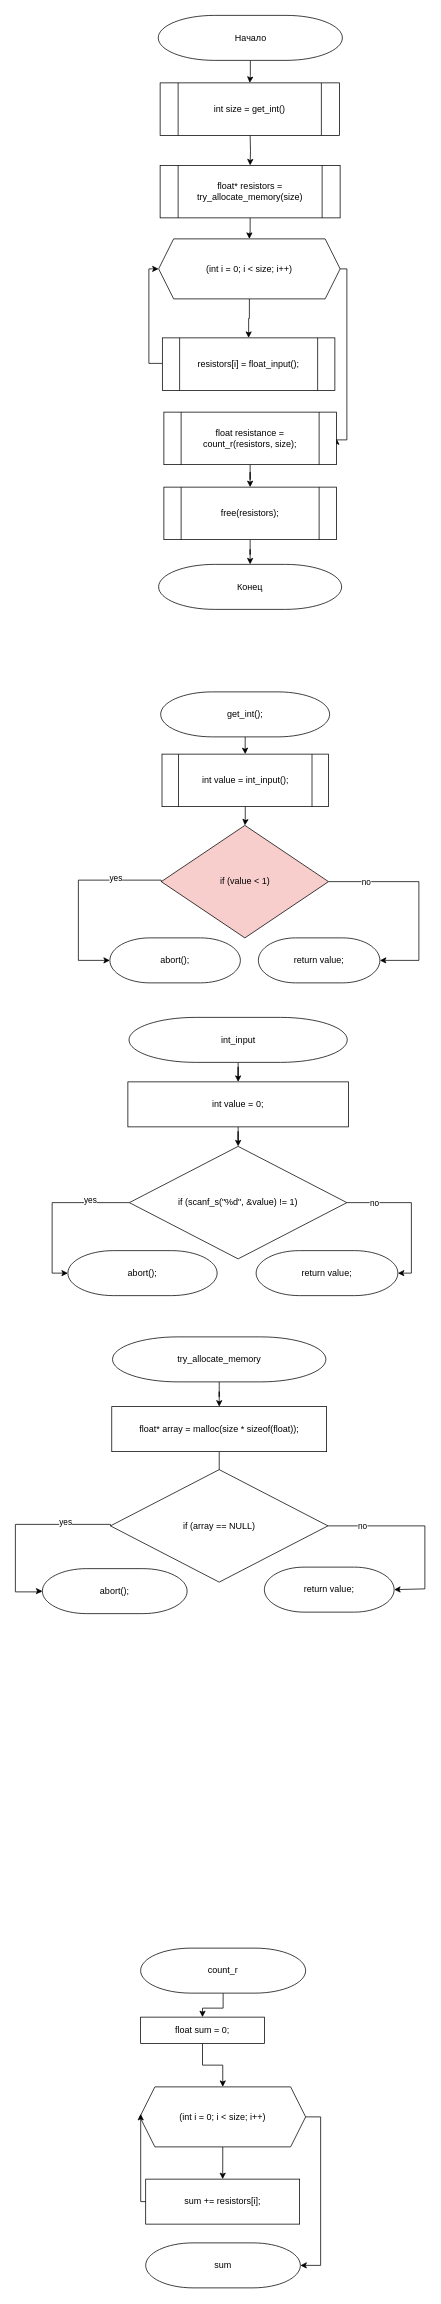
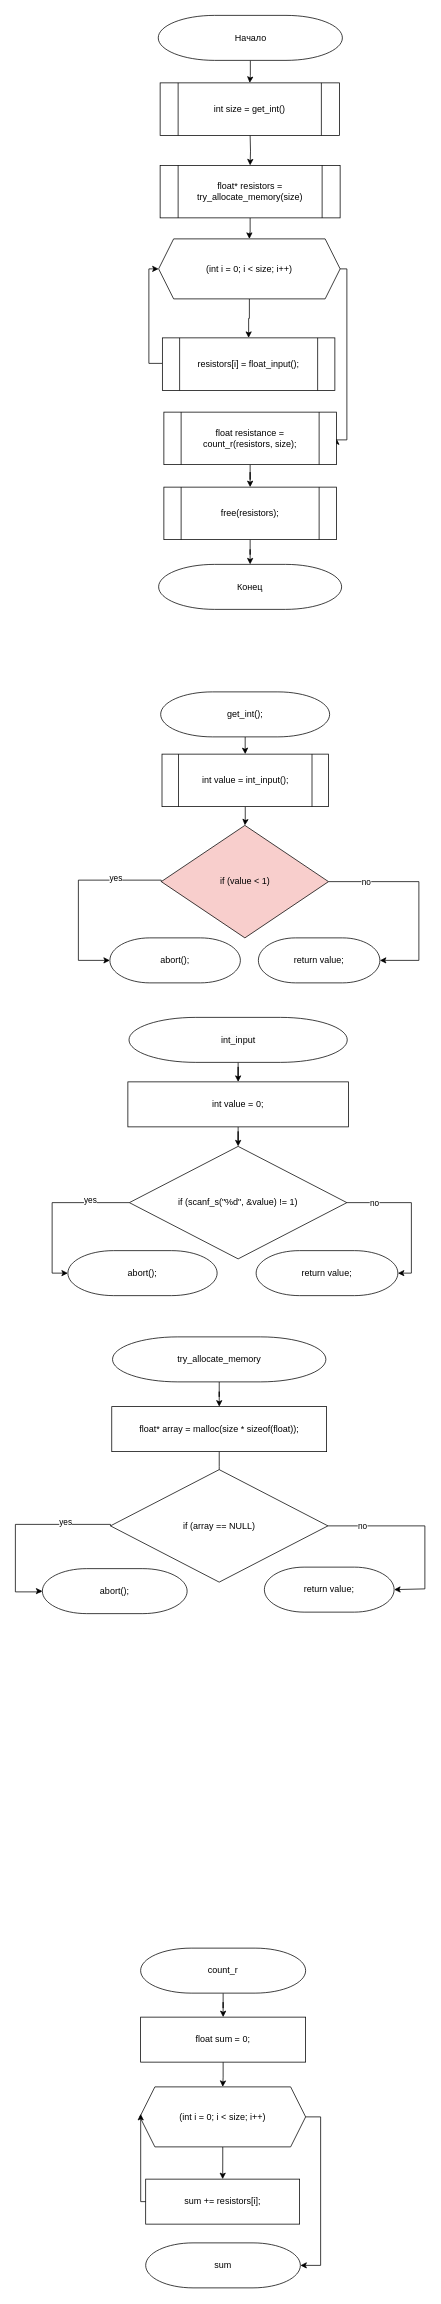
  <mxCell id="0" />
  <mxCell id="1" parent="0" />
  <mxCell id="2" value="" style="edgeStyle=orthogonalEdgeStyle;rounded=0;orthogonalLoop=1;jettySize=auto;html=1;" parent="1" source="3" target="20" edge="1"><mxGeometry relative="1" as="geometry" /></mxCell>
  <mxCell id="3" value="float* resistors = try_allocate_memory(size)" style="shape=process;whiteSpace=wrap;html=1;backgroundOutline=1;" parent="1" vertex="1"><mxGeometry x="213" y="220" width="240" height="70" as="geometry" /></mxCell>
  <mxCell id="4" style="edgeStyle=orthogonalEdgeStyle;rounded=0;orthogonalLoop=1;jettySize=auto;html=1;entryX=0.5;entryY=0;entryDx=0;entryDy=0;" parent="1" target="3" edge="1"><mxGeometry relative="1" as="geometry"><mxPoint x="333" y="180" as="sourcePoint" /></mxGeometry></mxCell>
  <mxCell id="5" style="edgeStyle=orthogonalEdgeStyle;rounded=0;orthogonalLoop=1;jettySize=auto;html=1;entryX=1;entryY=0.5;entryDx=0;entryDy=0;exitX=1;exitY=0.5;exitDx=0;exitDy=0;entryPerimeter=0;" parent="1" source="9" target="17" edge="1"><mxGeometry relative="1" as="geometry"><mxPoint x="466.5" y="1174" as="sourcePoint" /><mxPoint x="536.5" y="1354" as="targetPoint" /><Array as="points"><mxPoint x="558" y="1175" /><mxPoint x="558" y="1280" /></Array></mxGeometry></mxCell>
  <mxCell id="6" value="no" style="edgeLabel;html=1;align=center;verticalAlign=middle;resizable=0;points=[];" parent="5" vertex="1" connectable="0"><mxGeometry x="-0.638" relative="1" as="geometry"><mxPoint as="offset" /></mxGeometry></mxCell>
  <mxCell id="7" style="edgeStyle=orthogonalEdgeStyle;rounded=0;orthogonalLoop=1;jettySize=auto;html=1;entryX=0;entryY=0.5;entryDx=0;entryDy=0;exitX=0;exitY=0.5;exitDx=0;exitDy=0;entryPerimeter=0;" parent="1" source="9" target="16" edge="1"><mxGeometry relative="1" as="geometry"><mxPoint x="186.5" y="1174" as="sourcePoint" /><mxPoint x="111.5" y="1354" as="targetPoint" /><Array as="points"><mxPoint x="215" y="1173" /><mxPoint x="104" y="1173" /><mxPoint x="104" y="1280" /></Array></mxGeometry></mxCell>
  <mxCell id="8" value="yes" style="edgeLabel;html=1;align=center;verticalAlign=middle;resizable=0;points=[];" parent="7" vertex="1" connectable="0"><mxGeometry x="-0.517" y="-4" relative="1" as="geometry"><mxPoint as="offset" /></mxGeometry></mxCell>
  <mxCell id="9" value="if (value &amp;lt; 1)" style="rhombus;whiteSpace=wrap;html=1;fillColor=#f8cecc;" parent="1" vertex="1"><mxGeometry x="214.5" y="1100" width="223" height="150" as="geometry" /></mxCell>
  <mxCell id="10" value="int size = get_int()" style="shape=process;whiteSpace=wrap;html=1;backgroundOutline=1;" parent="1" vertex="1"><mxGeometry x="213" y="110" width="239" height="70" as="geometry" /></mxCell>
  <mxCell id="11" value="" style="edgeStyle=orthogonalEdgeStyle;rounded=0;orthogonalLoop=1;jettySize=auto;html=1;" parent="1" source="12" target="10" edge="1"><mxGeometry relative="1" as="geometry" /></mxCell>
  <mxCell id="12" value="Начало" style="strokeWidth=1;html=1;shape=mxgraph.flowchart.terminator;whiteSpace=wrap;" parent="1" vertex="1"><mxGeometry x="210.5" y="20" width="245.5" height="60" as="geometry" /></mxCell>
  <mxCell id="13" value="Конец" style="strokeWidth=1;html=1;shape=mxgraph.flowchart.terminator;whiteSpace=wrap;" parent="1" vertex="1"><mxGeometry x="211" y="752" width="244" height="60" as="geometry" /></mxCell>
  <mxCell id="14" value="" style="edgeStyle=orthogonalEdgeStyle;rounded=0;orthogonalLoop=1;jettySize=auto;html=1;" parent="1" source="15" target="37" edge="1"><mxGeometry relative="1" as="geometry" /></mxCell>
  <mxCell id="15" value="get_int();" style="strokeWidth=1;html=1;shape=mxgraph.flowchart.terminator;whiteSpace=wrap;" parent="1" vertex="1"><mxGeometry x="213.74" y="922" width="225.26" height="60" as="geometry" /></mxCell>
  <mxCell id="16" value="&lt;font style=&quot;font-size: 12px;&quot;&gt;abort();&lt;/font&gt;" style="strokeWidth=1;html=1;shape=mxgraph.flowchart.terminator;whiteSpace=wrap;" parent="1" vertex="1"><mxGeometry x="146" y="1250" width="174" height="60" as="geometry" /></mxCell>
  <mxCell id="17" value="&lt;font style=&quot;font-size: 12px;&quot;&gt;return value;&lt;/font&gt;" style="strokeWidth=1;html=1;shape=mxgraph.flowchart.terminator;whiteSpace=wrap;" parent="1" vertex="1"><mxGeometry x="344" y="1250" width="162" height="60" as="geometry" /></mxCell>
  <mxCell id="18" value="" style="edgeStyle=orthogonalEdgeStyle;rounded=0;orthogonalLoop=1;jettySize=auto;html=1;" parent="1" source="20" target="22" edge="1"><mxGeometry relative="1" as="geometry" /></mxCell>
  <mxCell id="19" style="edgeStyle=orthogonalEdgeStyle;rounded=0;orthogonalLoop=1;jettySize=auto;html=1;entryX=1;entryY=0.5;entryDx=0;entryDy=0;" parent="1" source="20" target="24" edge="1"><mxGeometry relative="1" as="geometry"><Array as="points"><mxPoint x="462" y="358" /><mxPoint x="462" y="586" /></Array></mxGeometry></mxCell>
  <mxCell id="20" value="(int i = 0; i &amp;lt; size; i++)" style="shape=hexagon;perimeter=hexagonPerimeter2;whiteSpace=wrap;html=1;fixedSize=1;" parent="1" vertex="1"><mxGeometry x="211" y="318" width="242" height="80" as="geometry" /></mxCell>
  <mxCell id="21" style="edgeStyle=orthogonalEdgeStyle;rounded=0;orthogonalLoop=1;jettySize=auto;html=1;entryX=0;entryY=0.5;entryDx=0;entryDy=0;" parent="1" source="22" target="20" edge="1"><mxGeometry relative="1" as="geometry"><Array as="points"><mxPoint x="198" y="484" /><mxPoint x="198" y="358" /></Array></mxGeometry></mxCell>
  <mxCell id="22" value="resistors[i] = float_input();" style="shape=process;whiteSpace=wrap;html=1;backgroundOutline=1;" parent="1" vertex="1"><mxGeometry x="215.98" y="450" width="230.02" height="70" as="geometry" /></mxCell>
  <mxCell id="23" value="" style="edgeStyle=orthogonalEdgeStyle;rounded=0;orthogonalLoop=1;jettySize=auto;html=1;" parent="1" source="24" target="26" edge="1"><mxGeometry relative="1" as="geometry" /></mxCell>
  <mxCell id="24" value="float resistance = count_r(resistors, size);" style="shape=process;whiteSpace=wrap;html=1;backgroundOutline=1;" parent="1" vertex="1"><mxGeometry x="218" y="549" width="230" height="70" as="geometry" /></mxCell>
  <mxCell id="25" value="" style="edgeStyle=orthogonalEdgeStyle;rounded=0;orthogonalLoop=1;jettySize=auto;html=1;" parent="1" source="26" target="13" edge="1"><mxGeometry relative="1" as="geometry" /></mxCell>
  <mxCell id="26" value="free(resistors);" style="shape=process;whiteSpace=wrap;html=1;backgroundOutline=1;" parent="1" vertex="1"><mxGeometry x="218" y="649" width="230" height="70" as="geometry" /></mxCell>
  <mxCell id="27" style="edgeStyle=orthogonalEdgeStyle;rounded=0;orthogonalLoop=1;jettySize=auto;html=1;entryX=1;entryY=0.5;entryDx=0;entryDy=0;exitX=1;exitY=0.5;exitDx=0;exitDy=0;entryPerimeter=0;" parent="1" source="31" target="35" edge="1"><mxGeometry relative="1" as="geometry"><mxPoint x="455.5" y="1609" as="sourcePoint" /><mxPoint x="525.5" y="1789" as="targetPoint" /><Array as="points"><mxPoint x="548" y="1603" /><mxPoint x="548" y="1697" /></Array></mxGeometry></mxCell>
  <mxCell id="28" value="no" style="edgeLabel;html=1;align=center;verticalAlign=middle;resizable=0;points=[];" parent="27" vertex="1" connectable="0"><mxGeometry x="-0.638" relative="1" as="geometry"><mxPoint as="offset" /></mxGeometry></mxCell>
  <mxCell id="29" style="edgeStyle=orthogonalEdgeStyle;rounded=0;orthogonalLoop=1;jettySize=auto;html=1;entryX=0;entryY=0.5;entryDx=0;entryDy=0;exitX=0;exitY=0.5;exitDx=0;exitDy=0;entryPerimeter=0;" parent="1" source="31" target="34" edge="1"><mxGeometry relative="1" as="geometry"><mxPoint x="175.5" y="1609" as="sourcePoint" /><mxPoint x="100.5" y="1789" as="targetPoint" /><Array as="points"><mxPoint x="69" y="1603" /><mxPoint x="69" y="1697" /></Array></mxGeometry></mxCell>
  <mxCell id="30" value="yes" style="edgeLabel;html=1;align=center;verticalAlign=middle;resizable=0;points=[];" parent="29" vertex="1" connectable="0"><mxGeometry x="-0.517" y="-4" relative="1" as="geometry"><mxPoint as="offset" /></mxGeometry></mxCell>
  <mxCell id="31" value="if (scanf_s(&quot;%d&quot;, &amp;amp;value) != 1)" style="rhombus;whiteSpace=wrap;html=1;" parent="1" vertex="1"><mxGeometry x="172" y="1528" width="290" height="150" as="geometry" /></mxCell>
  <mxCell id="32" value="" style="edgeStyle=orthogonalEdgeStyle;rounded=0;orthogonalLoop=1;jettySize=auto;html=1;" parent="1" source="33" target="39" edge="1"><mxGeometry relative="1" as="geometry" /></mxCell>
  <mxCell id="33" value="&lt;div style=&quot;background-color: rgb(255, 255, 255);&quot;&gt;&lt;pre style=&quot;&quot;&gt;&lt;span style=&quot;font-family: Helvetica; white-space: normal; background-color: rgb(251, 251, 251);&quot;&gt;int_input&lt;/span&gt;&lt;font face=&quot;JetBrains Mono, monospace&quot;&gt;&lt;font color=&quot;#202020&quot;&gt;&lt;br&gt;&lt;/font&gt;&lt;/font&gt;&lt;/pre&gt;&lt;/div&gt;" style="strokeWidth=1;html=1;shape=mxgraph.flowchart.terminator;whiteSpace=wrap;" parent="1" vertex="1"><mxGeometry x="171.5" y="1356" width="291" height="60" as="geometry" /></mxCell>
  <mxCell id="34" value="&lt;font style=&quot;font-size: 12px;&quot;&gt;abort();&lt;/font&gt;" style="strokeWidth=1;html=1;shape=mxgraph.flowchart.terminator;whiteSpace=wrap;" parent="1" vertex="1"><mxGeometry x="90" y="1667" width="199" height="60" as="geometry" /></mxCell>
  <mxCell id="35" value="&lt;font style=&quot;font-size: 12px;&quot;&gt;return value;&lt;/font&gt;" style="strokeWidth=1;html=1;shape=mxgraph.flowchart.terminator;whiteSpace=wrap;" parent="1" vertex="1"><mxGeometry x="341" y="1667" width="189" height="60" as="geometry" /></mxCell>
  <mxCell id="36" value="" style="edgeStyle=orthogonalEdgeStyle;rounded=0;orthogonalLoop=1;jettySize=auto;html=1;" parent="1" source="37" target="9" edge="1"><mxGeometry relative="1" as="geometry" /></mxCell>
  <mxCell id="37" value="int value = int_input();" style="shape=process;whiteSpace=wrap;html=1;backgroundOutline=1;" parent="1" vertex="1"><mxGeometry x="215.5" y="1005" width="222" height="70" as="geometry" /></mxCell>
  <mxCell id="38" value="" style="edgeStyle=orthogonalEdgeStyle;rounded=0;orthogonalLoop=1;jettySize=auto;html=1;" parent="1" source="39" target="31" edge="1"><mxGeometry relative="1" as="geometry" /></mxCell>
  <mxCell id="39" value="int value = 0;" style="rounded=0;whiteSpace=wrap;html=1;" parent="1" vertex="1"><mxGeometry x="170" y="1442" width="294" height="60" as="geometry" /></mxCell>
  <mxCell id="40" style="edgeStyle=orthogonalEdgeStyle;rounded=0;orthogonalLoop=1;jettySize=auto;html=1;entryX=1;entryY=0.5;entryDx=0;entryDy=0;exitX=1;exitY=0.5;exitDx=0;exitDy=0;entryPerimeter=0;" parent="1" source="44" target="48" edge="1"><mxGeometry relative="1" as="geometry"><mxPoint x="432.53" y="2034" as="sourcePoint" /><mxPoint x="502.53" y="2214" as="targetPoint" /><Array as="points"><mxPoint x="566" y="2034" /><mxPoint x="566" y="2118" /></Array></mxGeometry></mxCell>
  <mxCell id="41" value="no" style="edgeLabel;html=1;align=center;verticalAlign=middle;resizable=0;points=[];" parent="40" vertex="1" connectable="0"><mxGeometry x="-0.638" relative="1" as="geometry"><mxPoint as="offset" /></mxGeometry></mxCell>
  <mxCell id="42" style="edgeStyle=orthogonalEdgeStyle;rounded=0;orthogonalLoop=1;jettySize=auto;html=1;entryX=0;entryY=0.5;entryDx=0;entryDy=0;exitX=0;exitY=0.5;exitDx=0;exitDy=0;entryPerimeter=0;" parent="1" source="44" target="47" edge="1"><mxGeometry relative="1" as="geometry"><mxPoint x="152.53" y="2034" as="sourcePoint" /><mxPoint x="77.53" y="2214" as="targetPoint" /><Array as="points"><mxPoint x="147" y="2032" /><mxPoint x="20" y="2032" /><mxPoint x="20" y="2122" /><mxPoint x="54" y="2122" /><mxPoint x="54" y="2121" /></Array></mxGeometry></mxCell>
  <mxCell id="43" value="yes" style="edgeLabel;html=1;align=center;verticalAlign=middle;resizable=0;points=[];" parent="42" vertex="1" connectable="0"><mxGeometry x="-0.517" y="-4" relative="1" as="geometry"><mxPoint as="offset" /></mxGeometry></mxCell>
  <mxCell id="44" value="if (array == NULL)" style="rhombus;whiteSpace=wrap;html=1;" parent="1" vertex="1"><mxGeometry x="146.76" y="1959" width="290" height="150" as="geometry" /></mxCell>
  <mxCell id="45" value="" style="edgeStyle=orthogonalEdgeStyle;rounded=0;orthogonalLoop=1;jettySize=auto;html=1;" parent="1" source="46" target="50" edge="1"><mxGeometry relative="1" as="geometry" /></mxCell>
  <mxCell id="46" value="&lt;div style=&quot;background-color: rgb(255, 255, 255);&quot;&gt;&lt;pre style=&quot;&quot;&gt;&lt;font style=&quot;&quot;&gt;&lt;font face=&quot;Helvetica&quot;&gt;&lt;span style=&quot;white-space: normal;&quot;&gt;try_allocate_memory&lt;/span&gt;&lt;/font&gt;&lt;font face=&quot;JetBrains Mono, monospace&quot; color=&quot;#202020&quot;&gt;&lt;br&gt;&lt;/font&gt;&lt;/font&gt;&lt;/pre&gt;&lt;/div&gt;" style="strokeWidth=1;html=1;shape=mxgraph.flowchart.terminator;whiteSpace=wrap;" parent="1" vertex="1"><mxGeometry x="149.53" y="1782" width="284.47" height="60" as="geometry" /></mxCell>
  <mxCell id="47" value="&lt;font style=&quot;font-size: 12px;&quot;&gt;abort();&lt;/font&gt;" style="strokeWidth=1;html=1;shape=mxgraph.flowchart.terminator;whiteSpace=wrap;" parent="1" vertex="1"><mxGeometry x="56" y="2091" width="193" height="60" as="geometry" /></mxCell>
  <mxCell id="48" value="&lt;font style=&quot;font-size: 12px;&quot;&gt;return value;&lt;/font&gt;" style="strokeWidth=1;html=1;shape=mxgraph.flowchart.terminator;whiteSpace=wrap;" parent="1" vertex="1"><mxGeometry x="352" y="2089" width="173" height="60" as="geometry" /></mxCell>
  <mxCell id="49" value="" style="edgeStyle=orthogonalEdgeStyle;rounded=0;orthogonalLoop=1;jettySize=auto;html=1;endArrow=none;" parent="1" source="50" target="44" edge="1"><mxGeometry relative="1" as="geometry" /></mxCell>
  <mxCell id="50" value="float* array = malloc(size * sizeof(float));" style="rounded=0;whiteSpace=wrap;html=1;" parent="1" vertex="1"><mxGeometry x="148.53" y="1875" width="286.47" height="60" as="geometry" /></mxCell>
  <mxCell id="51" value="" style="edgeStyle=orthogonalEdgeStyle;rounded=0;orthogonalLoop=1;jettySize=auto;html=1;" parent="1" source="52" target="54" edge="1"><mxGeometry relative="1" as="geometry" /></mxCell>
  <mxCell id="52" value="&lt;div style=&quot;background-color: rgb(255, 255, 255);&quot;&gt;&lt;pre style=&quot;&quot;&gt;&lt;font style=&quot;&quot;&gt;&lt;font face=&quot;Helvetica&quot;&gt;&lt;span style=&quot;white-space: normal;&quot;&gt;count_r&lt;/span&gt;&lt;/font&gt;&lt;font face=&quot;JetBrains Mono, monospace&quot; color=&quot;#202020&quot;&gt;&lt;br&gt;&lt;/font&gt;&lt;/font&gt;&lt;/pre&gt;&lt;/div&gt;" style="strokeWidth=1;html=1;shape=mxgraph.flowchart.terminator;whiteSpace=wrap;" parent="1" vertex="1"><mxGeometry x="187" y="2597" width="220" height="60" as="geometry" /></mxCell>
  <mxCell id="53" value="" style="edgeStyle=orthogonalEdgeStyle;rounded=0;orthogonalLoop=1;jettySize=auto;html=1;" parent="1" source="54" target="56" edge="1"><mxGeometry relative="1" as="geometry" /></mxCell>
- <mxCell id="54" value="float sum = 0;" style="rounded=0;whiteSpace=wrap;html=1;" parent="1" vertex="1"><mxGeometry x="187" y="2689" width="165" height="35" as="geometry" /></mxCell>
+ <mxCell id="54" value="float sum = 0;" style="rounded=0;whiteSpace=wrap;html=1;" parent="1" vertex="1"><mxGeometry x="187" y="2689" width="220" height="60" as="geometry" /></mxCell>
  <mxCell id="55" value="" style="edgeStyle=orthogonalEdgeStyle;rounded=0;orthogonalLoop=1;jettySize=auto;html=1;" parent="1" source="56" target="57" edge="1"><mxGeometry relative="1" as="geometry" /></mxCell>
  <mxCell id="56" value="(int i = 0; i &amp;lt; size; i++)" style="shape=hexagon;perimeter=hexagonPerimeter2;whiteSpace=wrap;html=1;fixedSize=1;" parent="1" vertex="1"><mxGeometry x="186" y="2782" width="221" height="80" as="geometry" /></mxCell>
  <mxCell id="57" value="sum += resistors[i];" style="rounded=0;whiteSpace=wrap;html=1;" parent="1" vertex="1"><mxGeometry x="193.76" y="2905" width="205.24" height="60" as="geometry" /></mxCell>
  <mxCell id="58" style="edgeStyle=orthogonalEdgeStyle;rounded=0;orthogonalLoop=1;jettySize=auto;html=1;entryX=0.005;entryY=0.451;entryDx=0;entryDy=0;entryPerimeter=0;" parent="1" source="57" target="56" edge="1"><mxGeometry relative="1" as="geometry"><Array as="points"><mxPoint x="187" y="2935" /></Array></mxGeometry></mxCell>
  <mxCell id="59" value="&lt;div style=&quot;background-color: rgb(255, 255, 255);&quot;&gt;&lt;pre style=&quot;&quot;&gt;&lt;font style=&quot;&quot;&gt;&lt;font face=&quot;Helvetica&quot;&gt;&lt;span style=&quot;white-space: normal;&quot;&gt;sum&lt;/span&gt;&lt;/font&gt;&lt;font face=&quot;JetBrains Mono, monospace&quot; color=&quot;#202020&quot;&gt;&lt;br&gt;&lt;/font&gt;&lt;/font&gt;&lt;/pre&gt;&lt;/div&gt;" style="strokeWidth=1;html=1;shape=mxgraph.flowchart.terminator;whiteSpace=wrap;" parent="1" vertex="1"><mxGeometry x="193.76" y="2990" width="206.24" height="60" as="geometry" /></mxCell>
  <mxCell id="60" style="edgeStyle=orthogonalEdgeStyle;rounded=0;orthogonalLoop=1;jettySize=auto;html=1;entryX=1;entryY=0.5;entryDx=0;entryDy=0;entryPerimeter=0;" parent="1" source="56" target="59" edge="1"><mxGeometry relative="1" as="geometry"><Array as="points"><mxPoint x="427" y="2822" /><mxPoint x="427" y="3020" /></Array></mxGeometry></mxCell>
